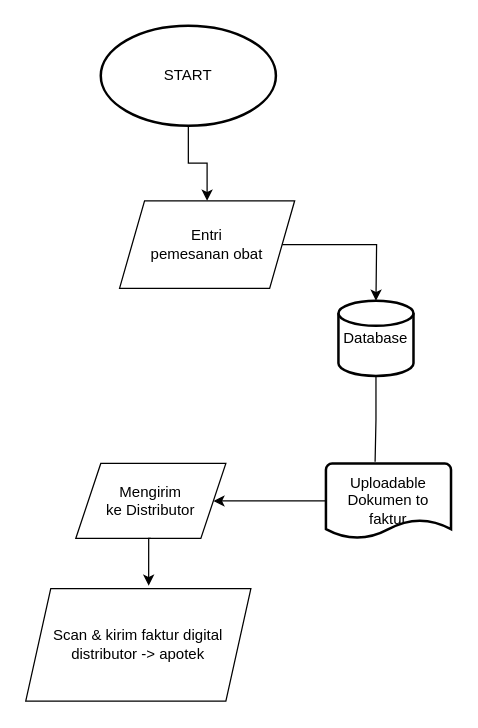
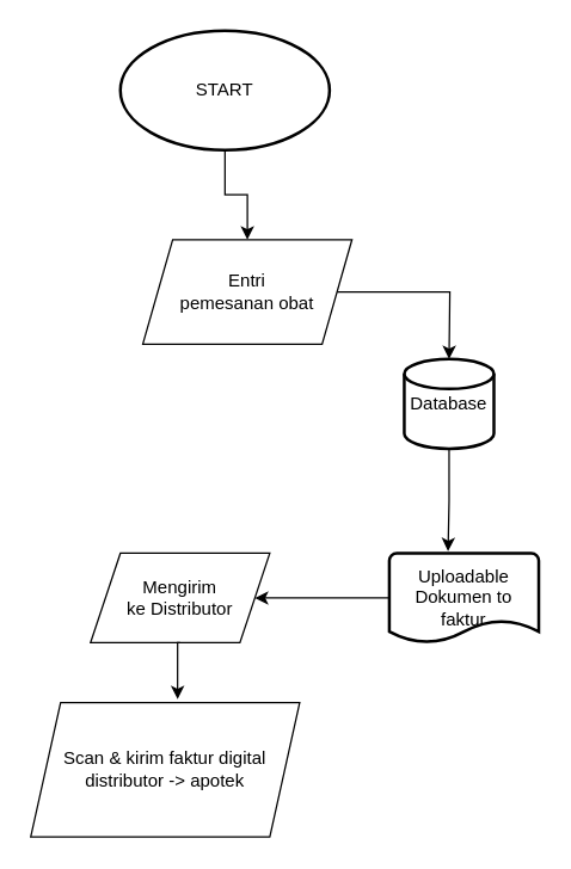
  <mxCell id="0" />
  <mxCell id="1" parent="0" />
  <mxCell id="2" value="" style="edgeStyle=orthogonalEdgeStyle;rounded=0;orthogonalLoop=1;jettySize=auto;html=1;" edge="1" parent="1" source="3" target="5"><mxGeometry relative="1" as="geometry" /></mxCell>
  <mxCell id="3" value="START" style="strokeWidth=2;html=1;shape=mxgraph.flowchart.start_1;whiteSpace=wrap;" vertex="1" parent="1"><mxGeometry x="80" y="20" width="140" height="80" as="geometry" /></mxCell>
  <mxCell id="4" style="edgeStyle=orthogonalEdgeStyle;rounded=0;orthogonalLoop=1;jettySize=auto;html=1;" edge="1" parent="1" source="5"><mxGeometry relative="1" as="geometry"><mxPoint x="300" y="240" as="targetPoint" /></mxGeometry></mxCell>
  <mxCell id="5" value="Entri&lt;br&gt;&lt;div&gt;pemesanan obat&lt;/div&gt;" style="shape=parallelogram;perimeter=parallelogramPerimeter;whiteSpace=wrap;html=1;fixedSize=1;" vertex="1" parent="1"><mxGeometry x="95" y="160" width="140" height="70" as="geometry" /></mxCell>
  <mxCell id="6" style="edgeStyle=orthogonalEdgeStyle;rounded=0;orthogonalLoop=1;jettySize=auto;html=1;entryX=1;entryY=0.5;entryDx=0;entryDy=0;" edge="1" parent="1" source="7" target="10"><mxGeometry relative="1" as="geometry" /></mxCell>
  <mxCell id="7" value="Uploadable&lt;div&gt;Dokumen to faktur&lt;/div&gt;" style="strokeWidth=2;html=1;shape=mxgraph.flowchart.document2;whiteSpace=wrap;size=0.25;" vertex="1" parent="1"><mxGeometry x="260" y="370" width="100" height="60" as="geometry" /></mxCell>
  <mxCell id="8" value="Database" style="strokeWidth=2;html=1;shape=mxgraph.flowchart.database;whiteSpace=wrap;" vertex="1" parent="1"><mxGeometry x="270" y="240" width="60" height="60" as="geometry" /></mxCell>
- <mxCell id="9" style="edgeStyle=orthogonalEdgeStyle;rounded=0;orthogonalLoop=1;jettySize=auto;html=1;entryX=0.393;entryY=-0.022;entryDx=0;entryDy=0;entryPerimeter=0;endArrow=none;" edge="1" parent="1" source="8" target="7"><mxGeometry relative="1" as="geometry" /></mxCell>
+ <mxCell id="9" style="edgeStyle=orthogonalEdgeStyle;rounded=0;orthogonalLoop=1;jettySize=auto;html=1;entryX=0.393;entryY=-0.022;entryDx=0;entryDy=0;entryPerimeter=0;" edge="1" parent="1" source="8" target="7"><mxGeometry relative="1" as="geometry" /></mxCell>
  <mxCell id="10" value="Mengirim&lt;div&gt;ke Distributor&lt;/div&gt;" style="shape=parallelogram;perimeter=parallelogramPerimeter;whiteSpace=wrap;html=1;fixedSize=1;" vertex="1" parent="1"><mxGeometry x="60" y="370" width="120" height="60" as="geometry" /></mxCell>
  <mxCell id="11" value="Scan &amp;amp; kirim faktur digital&lt;div&gt;distributor -&amp;gt; apotek&lt;/div&gt;" style="shape=parallelogram;perimeter=parallelogramPerimeter;whiteSpace=wrap;html=1;fixedSize=1;" vertex="1" parent="1"><mxGeometry x="20" y="470" width="180" height="90" as="geometry" /></mxCell>
  <mxCell id="12" style="edgeStyle=orthogonalEdgeStyle;rounded=0;orthogonalLoop=1;jettySize=auto;html=1;exitX=0.5;exitY=1;exitDx=0;exitDy=0;entryX=0.546;entryY=-0.025;entryDx=0;entryDy=0;entryPerimeter=0;" edge="1" parent="1" source="10" target="11"><mxGeometry relative="1" as="geometry" /></mxCell>
